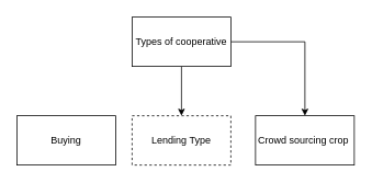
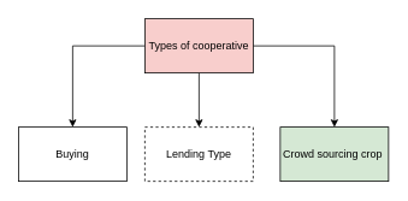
  <mxCell id="0" />
  <mxCell id="1" parent="0" />
  <mxCell id="2" value="" style="edgeStyle=orthogonalEdgeStyle;rounded=0;orthogonalLoop=1;jettySize=auto;html=1;" edge="1" parent="1" source="5" target="8"><mxGeometry relative="1" as="geometry" /></mxCell>
+ <mxCell id="3" style="edgeStyle=orthogonalEdgeStyle;rounded=0;orthogonalLoop=1;jettySize=auto;html=1;entryX=0.5;entryY=0;entryDx=0;entryDy=0;" edge="1" parent="1" source="5" target="6"><mxGeometry relative="1" as="geometry" /></mxCell>
  <mxCell id="4" style="edgeStyle=orthogonalEdgeStyle;rounded=0;orthogonalLoop=1;jettySize=auto;html=1;entryX=0.5;entryY=0;entryDx=0;entryDy=0;" edge="1" parent="1" source="5" target="7"><mxGeometry relative="1" as="geometry" /></mxCell>
- <mxCell id="5" value="Types of cooperative" style="rounded=0;whiteSpace=wrap;html=1;" vertex="1" parent="1"><mxGeometry x="160" y="20" width="120" height="60" as="geometry" /></mxCell>
+ <mxCell id="5" value="Types of cooperative" style="rounded=0;whiteSpace=wrap;html=1;fillColor=#f8cecc;" vertex="1" parent="1"><mxGeometry x="160" y="20" width="120" height="60" as="geometry" /></mxCell>
  <mxCell id="6" value="Buying" style="rounded=0;whiteSpace=wrap;html=1;" vertex="1" parent="1"><mxGeometry x="20" y="140" width="120" height="60" as="geometry" /></mxCell>
- <mxCell id="7" value="Crowd sourcing crop&amp;nbsp;" style="rounded=0;whiteSpace=wrap;html=1;" vertex="1" parent="1"><mxGeometry x="310" y="140" width="120" height="60" as="geometry" /></mxCell>
+ <mxCell id="7" value="Crowd sourcing crop&amp;nbsp;" style="rounded=0;whiteSpace=wrap;html=1;fillColor=#d5e8d4;" vertex="1" parent="1"><mxGeometry x="310" y="140" width="120" height="60" as="geometry" /></mxCell>
  <mxCell id="8" value="Lending Type" style="rounded=0;whiteSpace=wrap;html=1;dashed=1;" vertex="1" parent="1"><mxGeometry x="160" y="140" width="120" height="60" as="geometry" /></mxCell>
